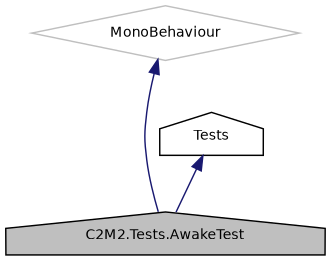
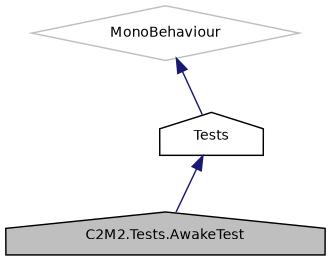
  digraph {
    node [color=black fillcolor=white fontname=Helvetica fontsize=10 shape=house style=filled]
    edge [color=midnightblue dir=back fontname=Helvetica fontsize=10 labelfontname=Helvetica labelfontsize=10 style=solid]
    n1 [fillcolor=grey75 fontcolor=black height=0.2 label="C2M2.Tests.AwakeTest" width=0.4]
    n2 [height=0.2 label=Tests width=0.4]
    n3 [color=grey75 height=0.2 label=MonoBehaviour shape=diamond width=0.4]
    n2 -> n1
-   n3 -> n1
+   n3 -> n2
  }
